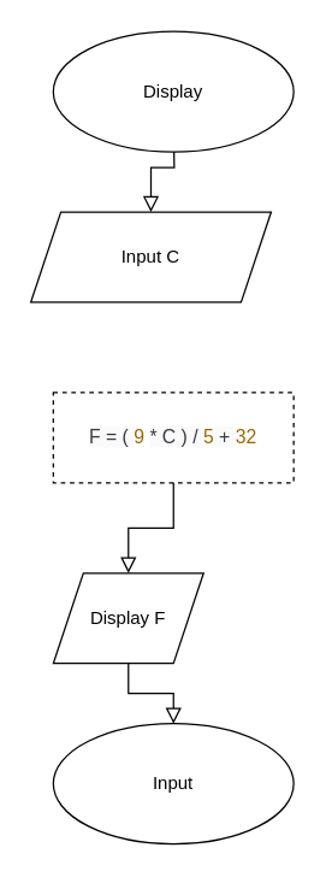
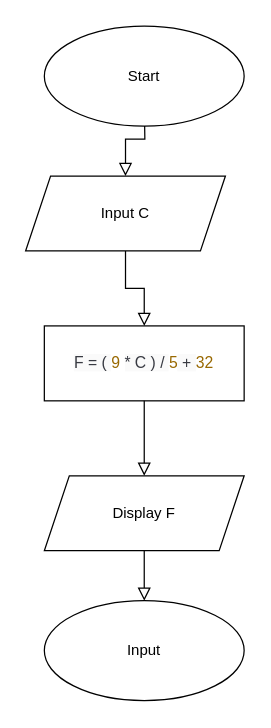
  <mxCell id="0" />
  <mxCell id="1" parent="0" />
  <mxCell id="2" value="" style="rounded=0;html=1;jettySize=auto;orthogonalLoop=1;fontSize=11;endArrow=block;endFill=0;endSize=8;strokeWidth=1;shadow=0;labelBackgroundColor=none;edgeStyle=orthogonalEdgeStyle;entryX=0.5;entryY=0;entryDx=0;entryDy=0;" parent="1" target="3" edge="1"><mxGeometry relative="1" as="geometry"><mxPoint x="115" y="80" as="sourcePoint" /><mxPoint x="115" y="130" as="targetPoint" /></mxGeometry></mxCell>
  <mxCell id="3" value="Input C" style="shape=parallelogram;perimeter=parallelogramPerimeter;whiteSpace=wrap;html=1;fixedSize=1;" vertex="1" parent="1"><mxGeometry x="20" y="140" width="160" height="60" as="geometry" /></mxCell>
- <mxCell id="4" value="&lt;span style=&quot;color: rgb(56 , 58 , 66) ; font-size: 12.6px ; font-style: normal ; font-weight: 400 ; letter-spacing: normal ; text-indent: 0px ; text-transform: none ; word-spacing: 0px ; background-color: rgb(250 , 250 , 250) ; display: inline ; float: none&quot;&gt;F = (&amp;nbsp;&lt;/span&gt;&lt;span class=&quot;hljs-number&quot; style=&quot;box-sizing: border-box ; color: rgb(152 , 104 , 1) ; font-size: 12.6px ; font-style: normal ; font-weight: 400 ; letter-spacing: normal ; text-indent: 0px ; text-transform: none ; word-spacing: 0px&quot;&gt;&lt;span class=&quot;hljs-number&quot; style=&quot;box-sizing: border-box ; color: rgb(152 , 104 , 1)&quot;&gt;9&amp;nbsp;&lt;/span&gt;&lt;/span&gt;&lt;span style=&quot;color: rgb(56 , 58 , 66) ; font-size: 12.6px ; font-style: normal ; font-weight: 400 ; letter-spacing: normal ; text-indent: 0px ; text-transform: none ; word-spacing: 0px ; background-color: rgb(250 , 250 , 250) ; display: inline ; float: none&quot;&gt;* C ) /&amp;nbsp;&lt;/span&gt;&lt;span class=&quot;hljs-number&quot; style=&quot;box-sizing: border-box ; color: rgb(152 , 104 , 1) ; font-size: 12.6px ; font-style: normal ; font-weight: 400 ; letter-spacing: normal ; text-indent: 0px ; text-transform: none ; word-spacing: 0px&quot;&gt;&lt;span class=&quot;hljs-number&quot; style=&quot;box-sizing: border-box ; color: rgb(152 , 104 , 1)&quot;&gt;5&lt;/span&gt;&lt;/span&gt;&lt;span style=&quot;color: rgb(56 , 58 , 66) ; font-size: 12.6px ; font-style: normal ; font-weight: 400 ; letter-spacing: normal ; text-indent: 0px ; text-transform: none ; word-spacing: 0px ; background-color: rgb(250 , 250 , 250) ; display: inline ; float: none&quot;&gt; + &lt;/span&gt;&lt;span class=&quot;hljs-number&quot; style=&quot;box-sizing: border-box ; color: rgb(152 , 104 , 1) ; font-size: 12.6px ; font-style: normal ; font-weight: 400 ; letter-spacing: normal ; text-indent: 0px ; text-transform: none ; word-spacing: 0px&quot;&gt;&lt;span class=&quot;hljs-number&quot; style=&quot;box-sizing: border-box ; color: rgb(152 , 104 , 1)&quot;&gt;32&lt;/span&gt;&lt;/span&gt;" style="rounded=0;whiteSpace=wrap;html=1;align=center;dashed=1;" vertex="1" parent="1"><mxGeometry x="35" y="260" width="160" height="60" as="geometry" /></mxCell>
- <mxCell id="6" value="Display F" style="shape=parallelogram;perimeter=parallelogramPerimeter;whiteSpace=wrap;html=1;fixedSize=1;" vertex="1" parent="1"><mxGeometry x="35" y="380" width="100" height="60" as="geometry" /></mxCell>
+ <mxCell id="4" value="&lt;span style=&quot;color: rgb(56 , 58 , 66) ; font-size: 12.6px ; font-style: normal ; font-weight: 400 ; letter-spacing: normal ; text-indent: 0px ; text-transform: none ; word-spacing: 0px ; background-color: rgb(250 , 250 , 250) ; display: inline ; float: none&quot;&gt;F = (&amp;nbsp;&lt;/span&gt;&lt;span class=&quot;hljs-number&quot; style=&quot;box-sizing: border-box ; color: rgb(152 , 104 , 1) ; font-size: 12.6px ; font-style: normal ; font-weight: 400 ; letter-spacing: normal ; text-indent: 0px ; text-transform: none ; word-spacing: 0px&quot;&gt;&lt;span class=&quot;hljs-number&quot; style=&quot;box-sizing: border-box ; color: rgb(152 , 104 , 1)&quot;&gt;9&amp;nbsp;&lt;/span&gt;&lt;/span&gt;&lt;span style=&quot;color: rgb(56 , 58 , 66) ; font-size: 12.6px ; font-style: normal ; font-weight: 400 ; letter-spacing: normal ; text-indent: 0px ; text-transform: none ; word-spacing: 0px ; background-color: rgb(250 , 250 , 250) ; display: inline ; float: none&quot;&gt;* C ) /&amp;nbsp;&lt;/span&gt;&lt;span class=&quot;hljs-number&quot; style=&quot;box-sizing: border-box ; color: rgb(152 , 104 , 1) ; font-size: 12.6px ; font-style: normal ; font-weight: 400 ; letter-spacing: normal ; text-indent: 0px ; text-transform: none ; word-spacing: 0px&quot;&gt;&lt;span class=&quot;hljs-number&quot; style=&quot;box-sizing: border-box ; color: rgb(152 , 104 , 1)&quot;&gt;5&lt;/span&gt;&lt;/span&gt;&lt;span style=&quot;color: rgb(56 , 58 , 66) ; font-size: 12.6px ; font-style: normal ; font-weight: 400 ; letter-spacing: normal ; text-indent: 0px ; text-transform: none ; word-spacing: 0px ; background-color: rgb(250 , 250 , 250) ; display: inline ; float: none&quot;&gt; + &lt;/span&gt;&lt;span class=&quot;hljs-number&quot; style=&quot;box-sizing: border-box ; color: rgb(152 , 104 , 1) ; font-size: 12.6px ; font-style: normal ; font-weight: 400 ; letter-spacing: normal ; text-indent: 0px ; text-transform: none ; word-spacing: 0px&quot;&gt;&lt;span class=&quot;hljs-number&quot; style=&quot;box-sizing: border-box ; color: rgb(152 , 104 , 1)&quot;&gt;32&lt;/span&gt;&lt;/span&gt;" style="rounded=0;whiteSpace=wrap;html=1;align=center;" vertex="1" parent="1"><mxGeometry x="35" y="260" width="160" height="60" as="geometry" /></mxCell>
+ <mxCell id="5" value="" style="rounded=0;html=1;jettySize=auto;orthogonalLoop=1;fontSize=11;endArrow=block;endFill=0;endSize=8;strokeWidth=1;shadow=0;labelBackgroundColor=none;edgeStyle=orthogonalEdgeStyle;" edge="1" parent="1" source="3" target="4"><mxGeometry relative="1" as="geometry"><mxPoint x="125" y="90" as="sourcePoint" /><mxPoint x="125" y="140" as="targetPoint" /><Array as="points" /></mxGeometry></mxCell>
+ <mxCell id="6" value="Display F" style="shape=parallelogram;perimeter=parallelogramPerimeter;whiteSpace=wrap;html=1;fixedSize=1;" vertex="1" parent="1"><mxGeometry x="35" y="380" width="160" height="60" as="geometry" /></mxCell>
  <mxCell id="7" value="" style="rounded=0;html=1;jettySize=auto;orthogonalLoop=1;fontSize=11;endArrow=block;endFill=0;endSize=8;strokeWidth=1;shadow=0;labelBackgroundColor=none;edgeStyle=orthogonalEdgeStyle;entryX=0.5;entryY=0;entryDx=0;entryDy=0;exitX=0.5;exitY=1;exitDx=0;exitDy=0;" edge="1" parent="1" source="4" target="6"><mxGeometry relative="1" as="geometry"><mxPoint x="125" y="90" as="sourcePoint" /><mxPoint x="125" y="160" as="targetPoint" /></mxGeometry></mxCell>
  <mxCell id="8" value="" style="rounded=0;html=1;jettySize=auto;orthogonalLoop=1;fontSize=11;endArrow=block;endFill=0;endSize=8;strokeWidth=1;shadow=0;labelBackgroundColor=none;edgeStyle=orthogonalEdgeStyle;entryX=0.5;entryY=0;entryDx=0;entryDy=0;exitX=0.5;exitY=1;exitDx=0;exitDy=0;" edge="1" parent="1" source="6" target="11"><mxGeometry relative="1" as="geometry"><mxPoint x="125" y="340" as="sourcePoint" /><mxPoint x="115" y="500" as="targetPoint" /></mxGeometry></mxCell>
  <mxCell id="9" style="edgeStyle=none;rounded=1;orthogonalLoop=1;jettySize=auto;html=1;exitX=0.5;exitY=1;exitDx=0;exitDy=0;endArrow=blockThin;endFill=0;endSize=8;" edge="1" parent="1"><mxGeometry relative="1" as="geometry"><mxPoint x="115" y="560" as="sourcePoint" /><mxPoint x="115" y="560" as="targetPoint" /></mxGeometry></mxCell>
- <mxCell id="10" value="Display" style="ellipse;whiteSpace=wrap;html=1;" vertex="1" parent="1"><mxGeometry x="35" y="20" width="160" height="80" as="geometry" /></mxCell>
+ <mxCell id="10" value="Start" style="ellipse;whiteSpace=wrap;html=1;" vertex="1" parent="1"><mxGeometry x="35" y="20" width="160" height="80" as="geometry" /></mxCell>
  <mxCell id="11" value="Input" style="ellipse;whiteSpace=wrap;html=1;" vertex="1" parent="1"><mxGeometry x="35" y="480" width="160" height="80" as="geometry" /></mxCell>
